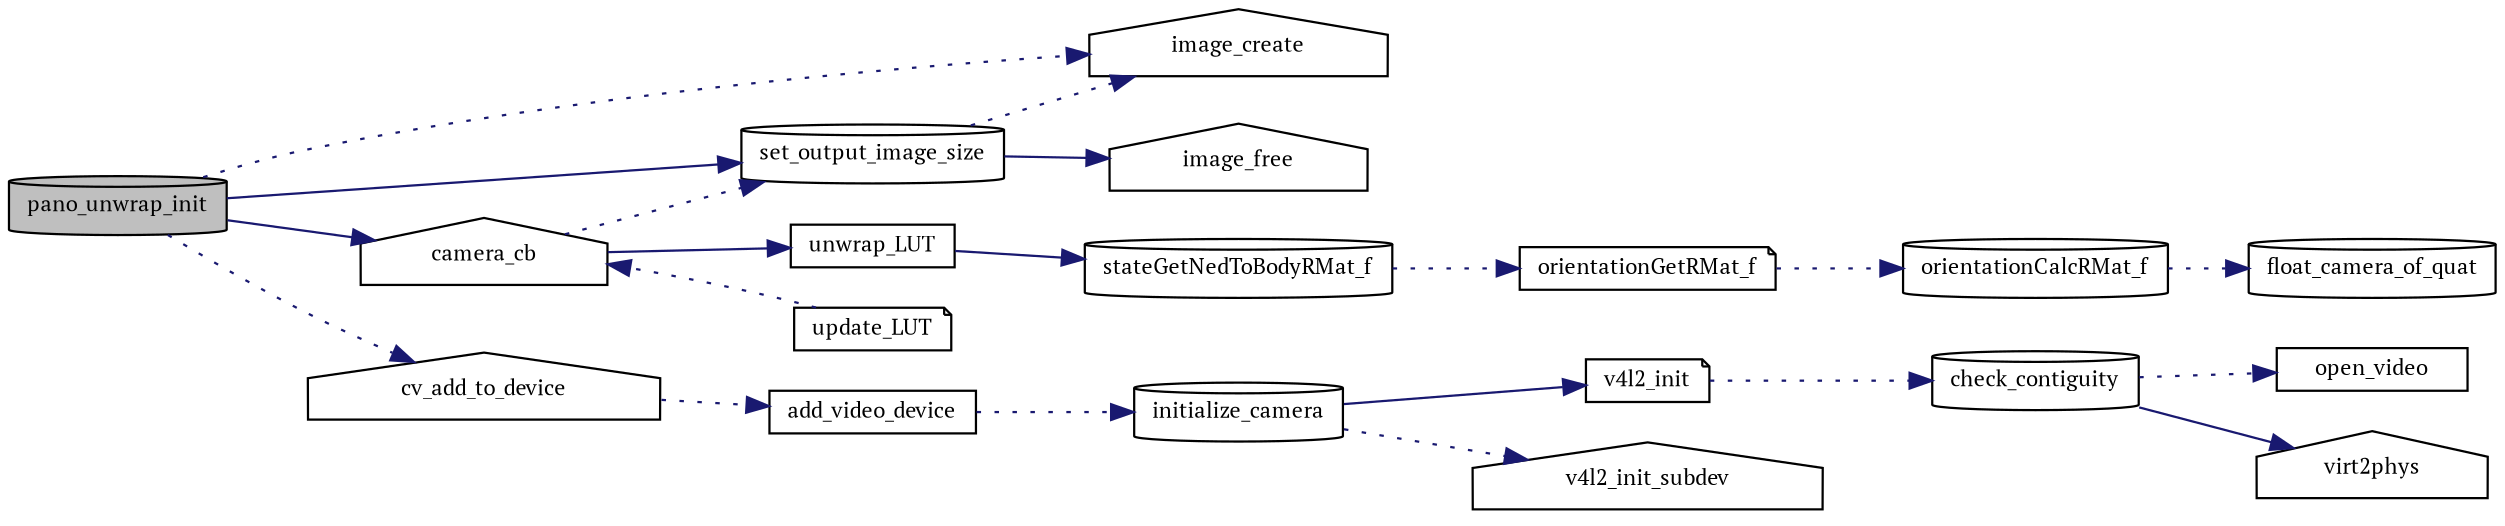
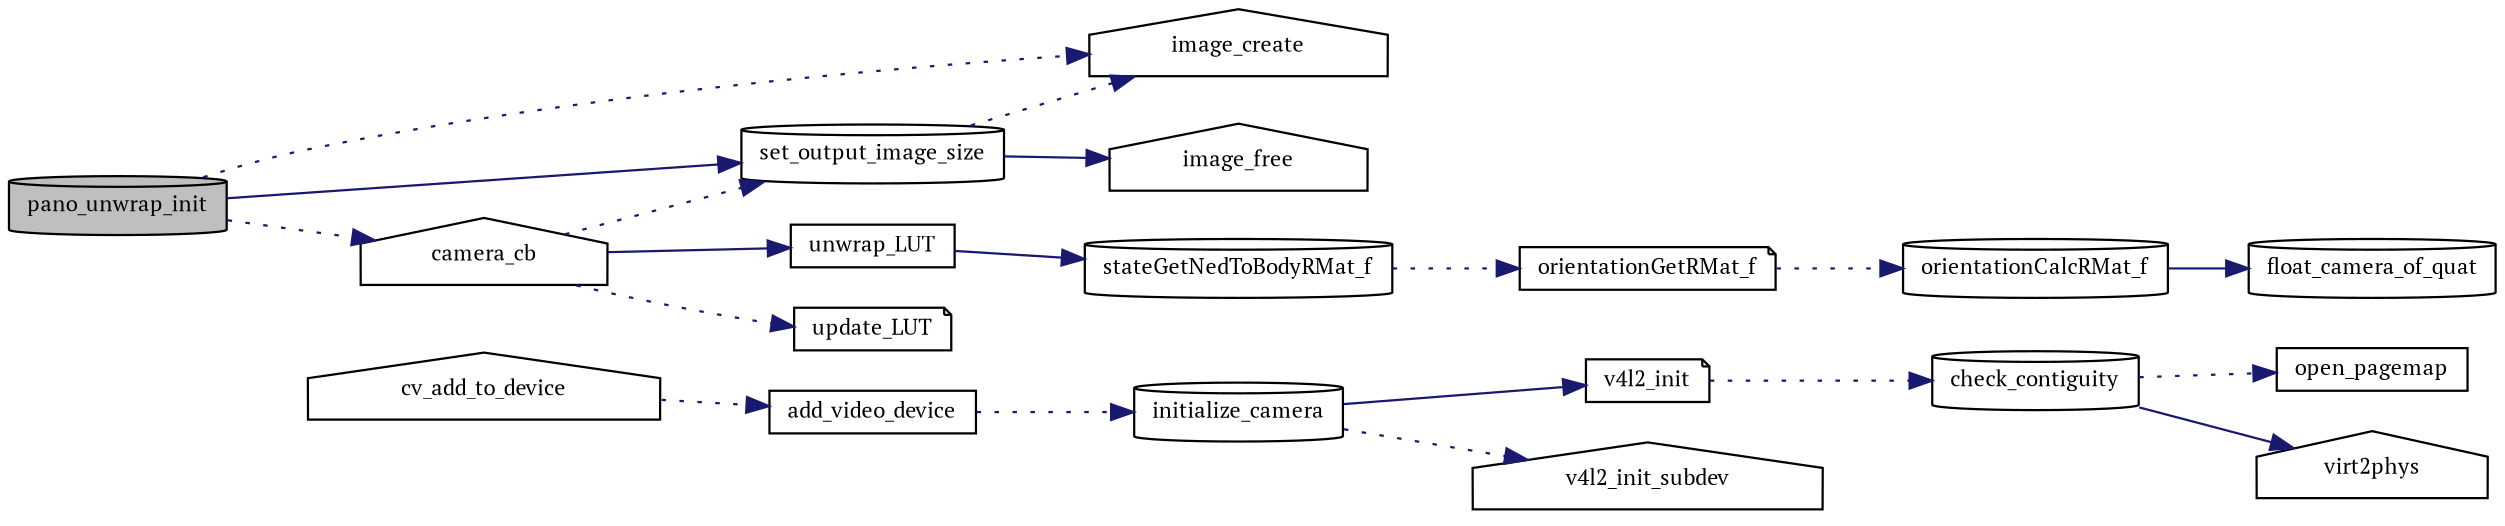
  digraph {
    fontname="PT Serif"
    rankdir=LR
    node [color=black fillcolor=white fontname="PT Serif" fontsize=10 shape=cylinder style=filled]
    edge [color=midnightblue fontname="PT Serif" fontsize=10 labelfontname=FreeSans labelfontsize=10 style=dotted]
    n1 [fillcolor=grey75 fontcolor=black height=0.2 label=pano_unwrap_init width=0.4]
    n2 [height=0.2 label=camera_cb shape=house width=0.4]
    n3 [height=0.2 label=set_output_image_size width=0.4]
    n4 [height=0.2 label=image_create shape=house width=0.4]
    n5 [height=0.2 label=cv_add_to_device shape=house width=0.4]
    n6 [height=0.2 label=unwrap_LUT shape=box width=0.4]
    n7 [height=0.2 label=update_LUT shape=note width=0.4]
    n8 [height=0.2 label=image_free shape=house width=0.4]
    n9 [height=0.2 label=add_video_device shape=box width=0.4]
    n10 [height=0.2 label=stateGetNedToBodyRMat_f width=0.4]
    n11 [height=0.2 label=orientationGetRMat_f shape=note width=0.4]
    n12 [height=0.2 label=orientationCalcRMat_f width=0.4]
    n13 [height=0.2 label=float_camera_of_quat width=0.4]
    n14 [height=0.2 label=initialize_camera width=0.4]
    n15 [height=0.2 label=v4l2_init shape=note width=0.4]
    n16 [height=0.2 label=v4l2_init_subdev shape=house width=0.4]
    n17 [height=0.2 label=check_contiguity width=0.4]
-   n18 [height=0.2 label=open_video shape=box width=0.4]
+   n18 [height=0.2 label=open_pagemap shape=box width=0.4]
    n19 [height=0.2 label=virt2phys shape=house width=0.4]
-   n1 -> n2 [style=solid]
+   n1 -> n2
    n1 -> n3 [style=solid]
    n1 -> n4
-   n1 -> n5
    n2 -> n3
    n2 -> n6 [style=solid]
-   n7 -> n2
+   n2 -> n7
    n3 -> n4
    n3 -> n8 [style=solid]
    n5 -> n9
    n6 -> n10 [style=solid]
    n9 -> n14
    n10 -> n11
    n11 -> n12
-   n12 -> n13
+   n12 -> n13 [style=solid]
    n14 -> n15 [style=solid]
    n14 -> n16
    n15 -> n17
    n17 -> n18
    n17 -> n19 [style=solid]
  }
